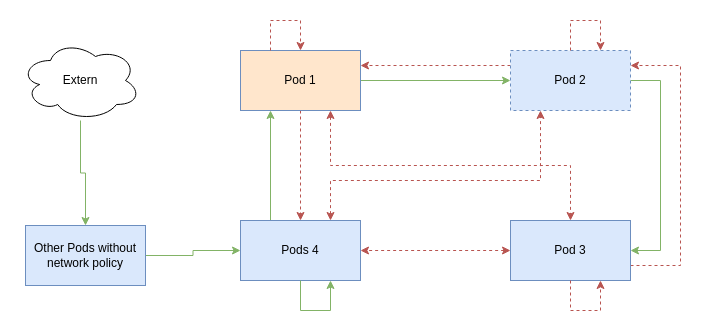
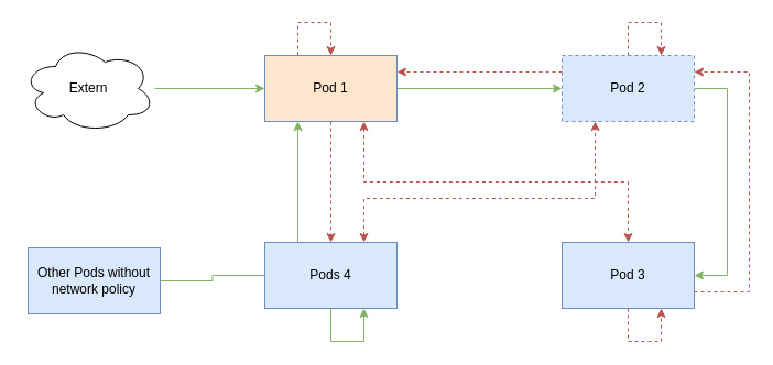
  <mxCell id="0" />
  <mxCell id="1" parent="0" />
  <mxCell id="2" style="edgeStyle=orthogonalEdgeStyle;rounded=0;orthogonalLoop=1;jettySize=auto;html=1;exitX=1;exitY=0.5;exitDx=0;exitDy=0;entryX=0;entryY=0.5;entryDx=0;entryDy=0;fillColor=#d5e8d4;strokeColor=#82b366;" edge="1" parent="1" source="5" target="8"><mxGeometry relative="1" as="geometry" /></mxCell>
  <mxCell id="3" style="edgeStyle=orthogonalEdgeStyle;rounded=0;orthogonalLoop=1;jettySize=auto;html=1;exitX=0.75;exitY=1;exitDx=0;exitDy=0;entryX=0.5;entryY=0;entryDx=0;entryDy=0;fillColor=#f8cecc;strokeColor=#b85450;dashed=1;startArrow=classic;startFill=1;" edge="1" parent="1" source="5" target="11"><mxGeometry relative="1" as="geometry" /></mxCell>
  <mxCell id="4" style="edgeStyle=orthogonalEdgeStyle;rounded=0;orthogonalLoop=1;jettySize=auto;html=1;exitX=0.5;exitY=1;exitDx=0;exitDy=0;entryX=0.5;entryY=0;entryDx=0;entryDy=0;dashed=1;startArrow=none;startFill=0;fillColor=#f8cecc;strokeColor=#b85450;" edge="1" parent="1" source="5" target="14"><mxGeometry relative="1" as="geometry" /></mxCell>
  <mxCell id="5" value="Pod 1" style="rounded=0;whiteSpace=wrap;html=1;fillColor=#ffe6cc;strokeColor=#6c8ebf;" vertex="1" parent="1"><mxGeometry x="240" y="50" width="120" height="60" as="geometry" /></mxCell>
  <mxCell id="6" style="edgeStyle=orthogonalEdgeStyle;rounded=0;orthogonalLoop=1;jettySize=auto;html=1;exitX=1;exitY=0.5;exitDx=0;exitDy=0;entryX=1;entryY=0.5;entryDx=0;entryDy=0;fillColor=#d5e8d4;strokeColor=#82b366;" edge="1" parent="1" source="8" target="11"><mxGeometry relative="1" as="geometry"><Array as="points"><mxPoint x="660" y="80" /><mxPoint x="660" y="250" /></Array></mxGeometry></mxCell>
  <mxCell id="7" style="edgeStyle=orthogonalEdgeStyle;rounded=0;orthogonalLoop=1;jettySize=auto;html=1;exitX=0;exitY=0.25;exitDx=0;exitDy=0;entryX=1;entryY=0.25;entryDx=0;entryDy=0;fillColor=#f8cecc;strokeColor=#b85450;dashed=1;" edge="1" parent="1" source="8" target="5"><mxGeometry relative="1" as="geometry" /></mxCell>
  <mxCell id="8" value="Pod 2" style="rounded=0;whiteSpace=wrap;html=1;fillColor=#dae8fc;strokeColor=#6c8ebf;dashed=1;" vertex="1" parent="1"><mxGeometry x="510" y="50" width="120" height="60" as="geometry" /></mxCell>
  <mxCell id="9" style="edgeStyle=orthogonalEdgeStyle;rounded=0;orthogonalLoop=1;jettySize=auto;html=1;exitX=1;exitY=0.75;exitDx=0;exitDy=0;entryX=1;entryY=0.25;entryDx=0;entryDy=0;fillColor=#f8cecc;strokeColor=#b85450;dashed=1;" edge="1" parent="1" source="11" target="8"><mxGeometry relative="1" as="geometry"><Array as="points"><mxPoint x="680" y="265" /><mxPoint x="680" y="65" /></Array></mxGeometry></mxCell>
- <mxCell id="10" style="edgeStyle=orthogonalEdgeStyle;rounded=0;orthogonalLoop=1;jettySize=auto;html=1;exitX=0;exitY=0.5;exitDx=0;exitDy=0;entryX=1;entryY=0.5;entryDx=0;entryDy=0;dashed=1;fillColor=#f8cecc;strokeColor=#b85450;startArrow=classic;startFill=1;" edge="1" parent="1" source="11" target="14"><mxGeometry relative="1" as="geometry" /></mxCell>
  <mxCell id="11" value="Pod 3" style="rounded=0;whiteSpace=wrap;html=1;fillColor=#dae8fc;strokeColor=#6c8ebf;" vertex="1" parent="1"><mxGeometry x="510" y="220" width="120" height="60" as="geometry" /></mxCell>
  <mxCell id="12" style="edgeStyle=orthogonalEdgeStyle;rounded=0;orthogonalLoop=1;jettySize=auto;html=1;exitX=0.25;exitY=0;exitDx=0;exitDy=0;entryX=0.25;entryY=1;entryDx=0;entryDy=0;fillColor=#d5e8d4;strokeColor=#82b366;" edge="1" parent="1" source="14" target="5"><mxGeometry relative="1" as="geometry" /></mxCell>
  <mxCell id="13" style="edgeStyle=orthogonalEdgeStyle;rounded=0;orthogonalLoop=1;jettySize=auto;html=1;exitX=0.75;exitY=0;exitDx=0;exitDy=0;entryX=0.25;entryY=1;entryDx=0;entryDy=0;dashed=1;fillColor=#f8cecc;strokeColor=#b85450;startArrow=classic;startFill=1;" edge="1" parent="1" source="14" target="8"><mxGeometry relative="1" as="geometry"><Array as="points"><mxPoint x="330" y="180" /><mxPoint x="540" y="180" /></Array></mxGeometry></mxCell>
  <mxCell id="14" value="Pods 4" style="rounded=0;whiteSpace=wrap;html=1;fillColor=#dae8fc;strokeColor=#6c8ebf;" vertex="1" parent="1"><mxGeometry x="240" y="220" width="120" height="60" as="geometry" /></mxCell>
- <mxCell id="15" style="edgeStyle=orthogonalEdgeStyle;rounded=0;orthogonalLoop=1;jettySize=auto;html=1;fillColor=#d5e8d4;strokeColor=#82b366;" edge="1" parent="1" source="16" target="18"><mxGeometry relative="1" as="geometry" /></mxCell>
+ <mxCell id="15" style="edgeStyle=orthogonalEdgeStyle;rounded=0;orthogonalLoop=1;jettySize=auto;html=1;entryX=0;entryY=0.5;entryDx=0;entryDy=0;fillColor=#d5e8d4;strokeColor=#82b366;" edge="1" parent="1" source="16" target="5"><mxGeometry relative="1" as="geometry" /></mxCell>
  <mxCell id="16" value="Extern" style="ellipse;shape=cloud;whiteSpace=wrap;html=1;" vertex="1" parent="1"><mxGeometry x="20" y="40" width="120" height="80" as="geometry" /></mxCell>
- <mxCell id="17" style="edgeStyle=orthogonalEdgeStyle;rounded=0;orthogonalLoop=1;jettySize=auto;html=1;exitX=1;exitY=0.5;exitDx=0;exitDy=0;entryX=0;entryY=0.5;entryDx=0;entryDy=0;fillColor=#d5e8d4;strokeColor=#82b366;" edge="1" parent="1" source="18" target="14"><mxGeometry relative="1" as="geometry" /></mxCell>
+ <mxCell id="17" style="edgeStyle=orthogonalEdgeStyle;rounded=0;orthogonalLoop=1;jettySize=auto;html=1;exitX=1;exitY=0.5;exitDx=0;exitDy=0;entryX=0;entryY=0.5;entryDx=0;entryDy=0;fillColor=#d5e8d4;strokeColor=#82b366;endArrow=none;" edge="1" parent="1" source="18" target="14"><mxGeometry relative="1" as="geometry" /></mxCell>
  <mxCell id="18" value="Other Pods without network policy" style="rounded=0;whiteSpace=wrap;html=1;fillColor=#dae8fc;strokeColor=#6c8ebf;" vertex="1" parent="1"><mxGeometry x="25" y="225" width="120" height="60" as="geometry" /></mxCell>
  <mxCell id="19" style="edgeStyle=orthogonalEdgeStyle;rounded=0;orthogonalLoop=1;jettySize=auto;html=1;exitX=0.5;exitY=1;exitDx=0;exitDy=0;entryX=0.75;entryY=1;entryDx=0;entryDy=0;fillColor=#d5e8d4;strokeColor=#82b366;" edge="1" parent="1" source="14" target="14"><mxGeometry relative="1" as="geometry"><Array as="points"><mxPoint x="300" y="310" /><mxPoint x="330" y="310" /></Array></mxGeometry></mxCell>
  <mxCell id="20" style="edgeStyle=orthogonalEdgeStyle;rounded=0;orthogonalLoop=1;jettySize=auto;html=1;exitX=0.25;exitY=0;exitDx=0;exitDy=0;entryX=0.5;entryY=0;entryDx=0;entryDy=0;dashed=1;fillColor=#f8cecc;strokeColor=#b85450;" edge="1" parent="1" source="5" target="5"><mxGeometry relative="1" as="geometry"><Array as="points"><mxPoint x="270" y="20" /><mxPoint x="300" y="20" /></Array></mxGeometry></mxCell>
  <mxCell id="21" style="edgeStyle=orthogonalEdgeStyle;rounded=0;orthogonalLoop=1;jettySize=auto;html=1;exitX=0.5;exitY=0;exitDx=0;exitDy=0;entryX=0.75;entryY=0;entryDx=0;entryDy=0;dashed=1;fillColor=#f8cecc;strokeColor=#b85450;" edge="1" parent="1" source="8" target="8"><mxGeometry relative="1" as="geometry"><Array as="points"><mxPoint x="570" y="20" /><mxPoint x="600" y="20" /></Array></mxGeometry></mxCell>
  <mxCell id="22" style="edgeStyle=orthogonalEdgeStyle;rounded=0;orthogonalLoop=1;jettySize=auto;html=1;exitX=0.5;exitY=1;exitDx=0;exitDy=0;entryX=0.75;entryY=1;entryDx=0;entryDy=0;fillColor=#f8cecc;strokeColor=#b85450;dashed=1;" edge="1" parent="1" source="11" target="11"><mxGeometry relative="1" as="geometry"><Array as="points"><mxPoint x="570" y="310" /><mxPoint x="600" y="310" /></Array></mxGeometry></mxCell>
